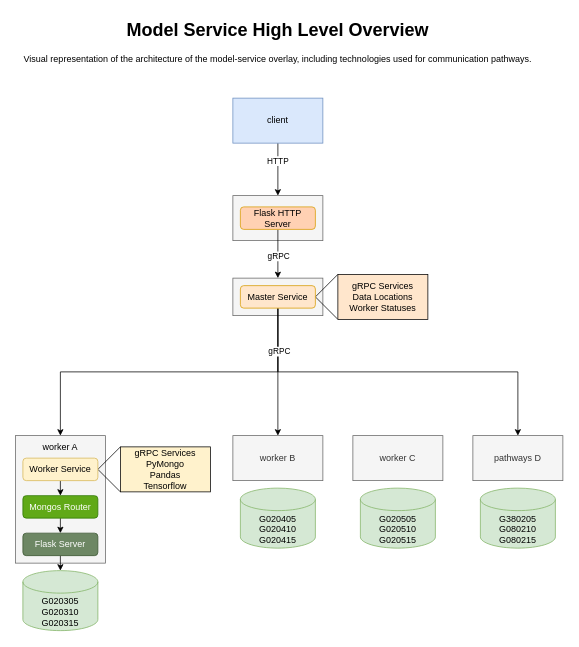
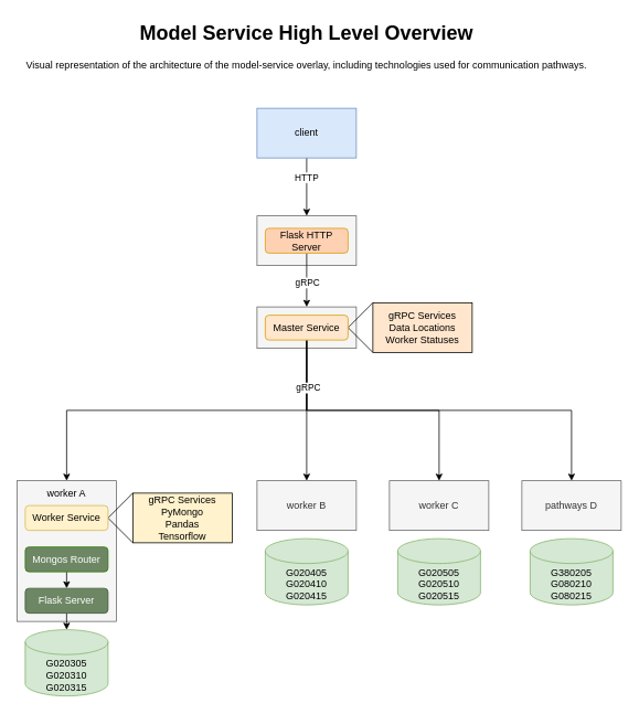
  <mxCell id="0" />
  <mxCell id="1" parent="0" />
  <mxCell id="2" style="edgeStyle=orthogonalEdgeStyle;rounded=0;orthogonalLoop=1;jettySize=auto;html=1;exitX=0.5;exitY=1;exitDx=0;exitDy=0;entryX=0.5;entryY=0;entryDx=0;entryDy=0;" edge="1" parent="1" source="4" target="10"><mxGeometry relative="1" as="geometry" /></mxCell>
  <mxCell id="3" value="HTTP" style="edgeLabel;html=1;align=center;verticalAlign=middle;resizable=0;points=[];" vertex="1" connectable="0" parent="2"><mxGeometry x="-0.336" y="-1" relative="1" as="geometry"><mxPoint as="offset" /></mxGeometry></mxCell>
  <mxCell id="4" value="client" style="rounded=0;whiteSpace=wrap;html=1;fillColor=#dae8fc;strokeColor=#6c8ebf;" parent="1" vertex="1"><mxGeometry x="310" y="130" width="120" height="60" as="geometry" /></mxCell>
  <mxCell id="5" value="" style="rounded=0;whiteSpace=wrap;html=1;fillColor=#f5f5f5;fontColor=#333333;strokeColor=#666666;" parent="1" vertex="1"><mxGeometry x="310" y="370" width="120" height="50" as="geometry" /></mxCell>
  <mxCell id="6" value="" style="rounded=0;whiteSpace=wrap;html=1;fillColor=#f5f5f5;fontColor=#333333;strokeColor=#666666;" parent="1" vertex="1"><mxGeometry x="20" y="580" width="120" height="170" as="geometry" /></mxCell>
  <mxCell id="7" value="worker B" style="rounded=0;whiteSpace=wrap;html=1;fillColor=#f5f5f5;fontColor=#333333;strokeColor=#666666;" parent="1" vertex="1"><mxGeometry x="310" y="580" width="120" height="60" as="geometry" /></mxCell>
  <mxCell id="8" value="worker C" style="rounded=0;whiteSpace=wrap;html=1;fillColor=#f5f5f5;fontColor=#333333;strokeColor=#666666;" parent="1" vertex="1"><mxGeometry x="470" y="580" width="120" height="60" as="geometry" /></mxCell>
  <mxCell id="9" value="pathways D" style="rounded=0;whiteSpace=wrap;html=1;fillColor=#f5f5f5;fontColor=#333333;strokeColor=#666666;" parent="1" vertex="1"><mxGeometry x="630" y="580" width="120" height="60" as="geometry" /></mxCell>
  <mxCell id="10" value="" style="rounded=0;whiteSpace=wrap;html=1;fillColor=#f5f5f5;fontColor=#333333;strokeColor=#666666;" parent="1" vertex="1"><mxGeometry x="310" y="260" width="120" height="60" as="geometry" /></mxCell>
  <mxCell id="11" value="" style="shape=cylinder3;whiteSpace=wrap;html=1;boundedLbl=1;backgroundOutline=1;size=15;fillColor=#d5e8d4;strokeColor=#82b366;" parent="1" vertex="1"><mxGeometry x="30" y="760" width="100" height="80" as="geometry" /></mxCell>
  <mxCell id="12" value="" style="shape=cylinder3;whiteSpace=wrap;html=1;boundedLbl=1;backgroundOutline=1;size=15;fillColor=#d5e8d4;strokeColor=#82b366;" parent="1" vertex="1"><mxGeometry x="320" y="650" width="100" height="80" as="geometry" /></mxCell>
  <mxCell id="13" value="" style="shape=cylinder3;whiteSpace=wrap;html=1;boundedLbl=1;backgroundOutline=1;size=15;fillColor=#d5e8d4;strokeColor=#82b366;" parent="1" vertex="1"><mxGeometry x="480" y="650" width="100" height="80" as="geometry" /></mxCell>
  <mxCell id="14" value="" style="shape=cylinder3;whiteSpace=wrap;html=1;boundedLbl=1;backgroundOutline=1;size=15;fillColor=#d5e8d4;strokeColor=#82b366;" parent="1" vertex="1"><mxGeometry x="640" y="650" width="100" height="80" as="geometry" /></mxCell>
  <mxCell id="15" value="G020305&lt;br&gt;G020310&lt;br&gt;G020315" style="text;html=1;strokeColor=none;fillColor=none;align=center;verticalAlign=middle;whiteSpace=wrap;rounded=0;" parent="1" vertex="1"><mxGeometry x="50" y="790" width="60" height="50" as="geometry" /></mxCell>
  <mxCell id="16" value="G020405&lt;br&gt;G020410&lt;br&gt;G020415" style="text;html=1;strokeColor=none;fillColor=none;align=center;verticalAlign=middle;whiteSpace=wrap;rounded=0;" parent="1" vertex="1"><mxGeometry x="340" y="680" width="60" height="50" as="geometry" /></mxCell>
  <mxCell id="17" value="G020505&lt;br&gt;G020510&lt;br&gt;G020515" style="text;html=1;strokeColor=none;fillColor=none;align=center;verticalAlign=middle;whiteSpace=wrap;rounded=0;" parent="1" vertex="1"><mxGeometry x="500" y="680" width="60" height="50" as="geometry" /></mxCell>
  <mxCell id="18" value="G380205&lt;br&gt;G080210&lt;br&gt;G080215" style="text;html=1;strokeColor=none;fillColor=none;align=center;verticalAlign=middle;whiteSpace=wrap;rounded=0;" parent="1" vertex="1"><mxGeometry x="660" y="680" width="60" height="50" as="geometry" /></mxCell>
- <mxCell id="19" style="edgeStyle=orthogonalEdgeStyle;rounded=0;orthogonalLoop=1;jettySize=auto;html=1;exitX=0.5;exitY=1;exitDx=0;exitDy=0;entryX=0.5;entryY=0;entryDx=0;entryDy=0;endArrow=classic;endFill=1;" parent="1" source="22" target="24" edge="1"><mxGeometry relative="1" as="geometry" /></mxCell>
  <mxCell id="20" style="edgeStyle=none;rounded=0;orthogonalLoop=1;jettySize=auto;html=1;exitX=1;exitY=0.5;exitDx=0;exitDy=0;entryX=0;entryY=1;entryDx=0;entryDy=0;endArrow=none;endFill=0;" parent="1" source="22" target="27" edge="1"><mxGeometry relative="1" as="geometry" /></mxCell>
  <mxCell id="21" style="edgeStyle=none;rounded=0;orthogonalLoop=1;jettySize=auto;html=1;exitX=1;exitY=0.5;exitDx=0;exitDy=0;entryX=0;entryY=0;entryDx=0;entryDy=0;endArrow=none;endFill=0;" parent="1" source="22" target="27" edge="1"><mxGeometry relative="1" as="geometry" /></mxCell>
  <mxCell id="22" value="Worker Service" style="rounded=1;whiteSpace=wrap;html=1;strokeColor=#d6b656;fillColor=#fff2cc;" parent="1" vertex="1"><mxGeometry x="30" y="610" width="100" height="30" as="geometry" /></mxCell>
  <mxCell id="23" style="edgeStyle=orthogonalEdgeStyle;rounded=0;orthogonalLoop=1;jettySize=auto;html=1;exitX=0.5;exitY=1;exitDx=0;exitDy=0;entryX=0.5;entryY=0;entryDx=0;entryDy=0;endArrow=classic;endFill=1;" parent="1" source="24" target="26" edge="1"><mxGeometry relative="1" as="geometry" /></mxCell>
- <mxCell id="24" value="Mongos Router" style="rounded=1;whiteSpace=wrap;html=1;strokeColor=#2D7600;fillColor=#60a917;fontColor=#ffffff;" parent="1" vertex="1"><mxGeometry x="30" y="660" width="100" height="30" as="geometry" /></mxCell>
+ <mxCell id="24" value="Mongos Router" style="rounded=1;whiteSpace=wrap;html=1;strokeColor=#2D7600;fillColor=#6d8764;fontColor=#ffffff;" parent="1" vertex="1"><mxGeometry x="30" y="660" width="100" height="30" as="geometry" /></mxCell>
  <mxCell id="25" style="edgeStyle=orthogonalEdgeStyle;rounded=0;orthogonalLoop=1;jettySize=auto;html=1;exitX=0.5;exitY=1;exitDx=0;exitDy=0;entryX=0.5;entryY=0;entryDx=0;entryDy=0;entryPerimeter=0;endArrow=classic;endFill=1;" parent="1" source="26" target="11" edge="1"><mxGeometry relative="1" as="geometry" /></mxCell>
  <mxCell id="26" value="Flask Server" style="rounded=1;whiteSpace=wrap;html=1;strokeColor=#3A5431;fillColor=#6d8764;fontColor=#ffffff;" parent="1" vertex="1"><mxGeometry x="30" y="710" width="100" height="30" as="geometry" /></mxCell>
  <mxCell id="27" value="gRPC Services&lt;br&gt;PyMongo&lt;br&gt;Pandas&lt;br&gt;Tensorflow" style="rounded=0;whiteSpace=wrap;html=1;strokeColor=#000000;fillColor=#fff2cc;" parent="1" vertex="1"><mxGeometry x="160" y="595" width="120" height="60" as="geometry" /></mxCell>
  <mxCell id="28" style="edgeStyle=orthogonalEdgeStyle;rounded=0;orthogonalLoop=1;jettySize=auto;html=1;exitX=0.5;exitY=1;exitDx=0;exitDy=0;entryX=0.5;entryY=0;entryDx=0;entryDy=0;" edge="1" parent="1" source="30" target="5"><mxGeometry relative="1" as="geometry" /></mxCell>
  <mxCell id="29" value="gRPC" style="edgeLabel;html=1;align=center;verticalAlign=middle;resizable=0;points=[];" vertex="1" connectable="0" parent="28"><mxGeometry x="-0.229" y="1" relative="1" as="geometry"><mxPoint x="-1" y="10" as="offset" /></mxGeometry></mxCell>
  <mxCell id="30" value="Flask HTTP Server" style="rounded=1;whiteSpace=wrap;html=1;strokeColor=#d79b00;fillColor=#FFD1B3;" parent="1" vertex="1"><mxGeometry x="320" y="275" width="100" height="30" as="geometry" /></mxCell>
  <mxCell id="31" style="edgeStyle=none;rounded=0;orthogonalLoop=1;jettySize=auto;html=1;exitX=1;exitY=0.5;exitDx=0;exitDy=0;entryX=0;entryY=0;entryDx=0;entryDy=0;endArrow=none;endFill=0;" parent="1" source="38" target="39" edge="1"><mxGeometry relative="1" as="geometry" /></mxCell>
  <mxCell id="32" style="edgeStyle=none;rounded=0;orthogonalLoop=1;jettySize=auto;html=1;exitX=1;exitY=0.5;exitDx=0;exitDy=0;entryX=0;entryY=1;entryDx=0;entryDy=0;endArrow=none;endFill=0;" parent="1" source="38" target="39" edge="1"><mxGeometry relative="1" as="geometry" /></mxCell>
  <mxCell id="33" style="edgeStyle=orthogonalEdgeStyle;rounded=0;orthogonalLoop=1;jettySize=auto;html=1;exitX=0.5;exitY=1;exitDx=0;exitDy=0;entryX=0.5;entryY=0;entryDx=0;entryDy=0;" edge="1" parent="1" source="38" target="6"><mxGeometry relative="1" as="geometry" /></mxCell>
  <mxCell id="34" style="edgeStyle=orthogonalEdgeStyle;rounded=0;orthogonalLoop=1;jettySize=auto;html=1;exitX=0.5;exitY=1;exitDx=0;exitDy=0;entryX=0.5;entryY=0;entryDx=0;entryDy=0;" edge="1" parent="1" source="38" target="7"><mxGeometry relative="1" as="geometry" /></mxCell>
+ <mxCell id="35" style="edgeStyle=orthogonalEdgeStyle;rounded=0;orthogonalLoop=1;jettySize=auto;html=1;exitX=0.5;exitY=1;exitDx=0;exitDy=0;entryX=0.5;entryY=0;entryDx=0;entryDy=0;" edge="1" parent="1" source="38" target="8"><mxGeometry relative="1" as="geometry" /></mxCell>
  <mxCell id="36" style="edgeStyle=orthogonalEdgeStyle;rounded=0;orthogonalLoop=1;jettySize=auto;html=1;exitX=0.5;exitY=1;exitDx=0;exitDy=0;entryX=0.5;entryY=0;entryDx=0;entryDy=0;" edge="1" parent="1" source="38" target="9"><mxGeometry relative="1" as="geometry" /></mxCell>
  <mxCell id="37" value="gRPC" style="edgeLabel;html=1;align=center;verticalAlign=middle;resizable=0;points=[];" vertex="1" connectable="0" parent="36"><mxGeometry x="-0.773" y="1" relative="1" as="geometry"><mxPoint y="1" as="offset" /></mxGeometry></mxCell>
  <mxCell id="38" value="Master Service" style="rounded=1;whiteSpace=wrap;html=1;strokeColor=#d79b00;fillColor=#ffe6cc;" parent="1" vertex="1"><mxGeometry x="320" y="380" width="100" height="30" as="geometry" /></mxCell>
  <mxCell id="39" value="gRPC Services&lt;br&gt;Data Locations&lt;br&gt;Worker Statuses" style="rounded=0;whiteSpace=wrap;html=1;strokeColor=#000000;fillColor=#ffe6cc;" parent="1" vertex="1"><mxGeometry x="450" y="365" width="120" height="60" as="geometry" /></mxCell>
  <mxCell id="40" value="worker A" style="text;html=1;strokeColor=none;fillColor=none;align=center;verticalAlign=middle;whiteSpace=wrap;rounded=0;" vertex="1" parent="1"><mxGeometry x="50" y="580" width="60" height="30" as="geometry" /></mxCell>
  <mxCell id="41" value="&lt;h1&gt;Model Service High Level Overview&lt;/h1&gt;&lt;p&gt;Visual representation of the architecture of the model-service overlay, including technologies used for communication pathways.&lt;/p&gt;" style="text;html=1;strokeColor=none;fillColor=none;spacing=5;spacingTop=-20;whiteSpace=wrap;overflow=hidden;rounded=0;align=center;" vertex="1" parent="1"><mxGeometry x="25" y="20" width="690" height="90" as="geometry" /></mxCell>
